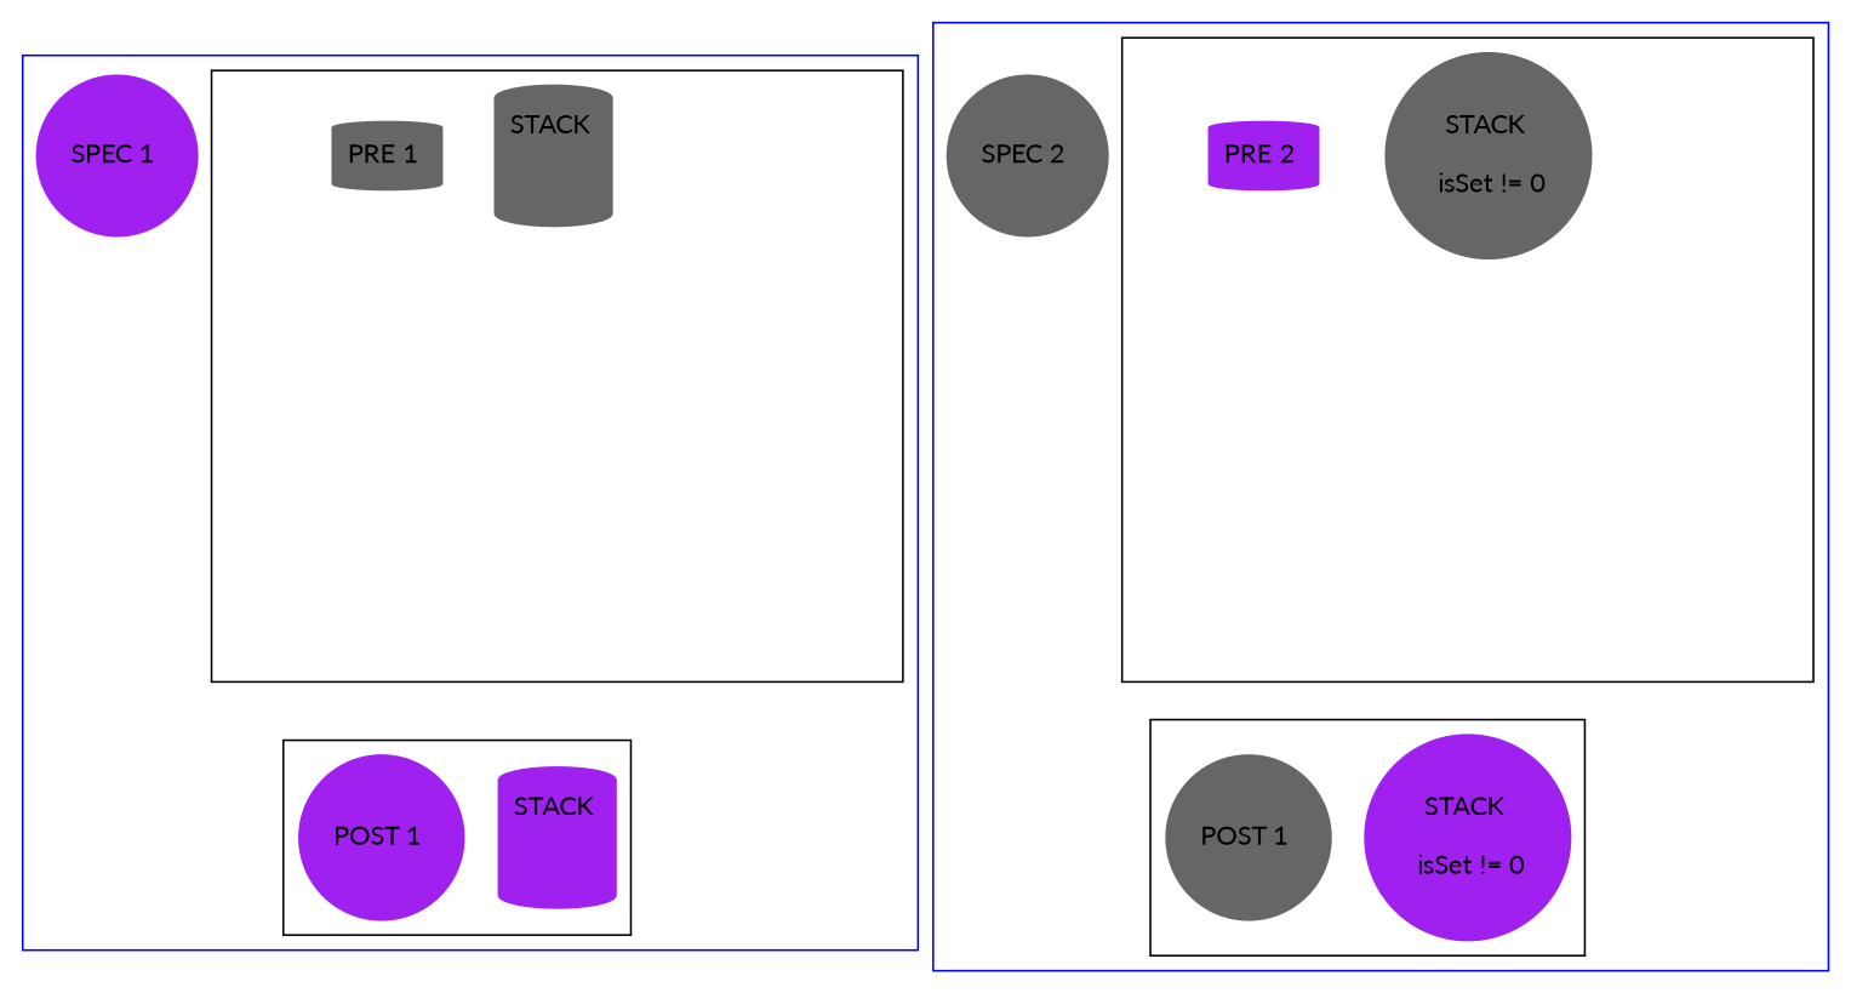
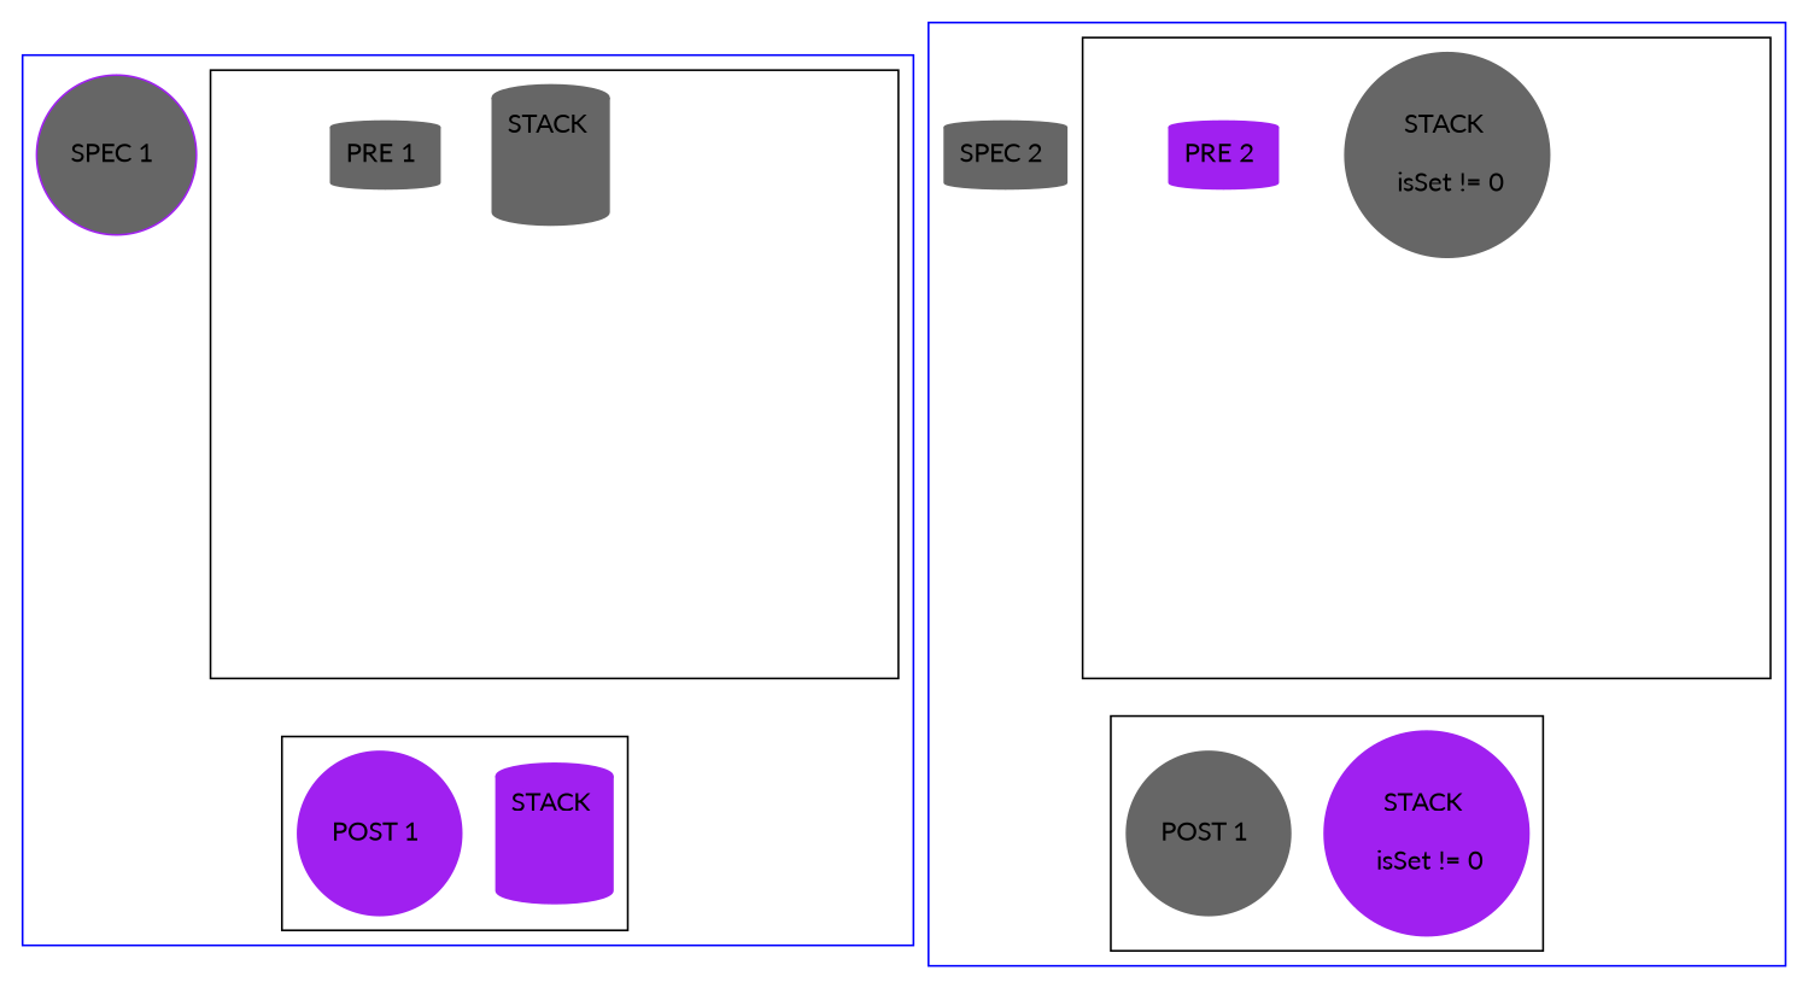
  digraph {
    compound=true
    fontname=Lato
    node [fontname=Lato shape=box style=invis]
    edge [fontname=Lato style=invis]
    n1 [color=gray40 label="STACK \n\n " shape=cylinder style=filled]
    inv_11
    inv_12
    inv_13
    inv_14
    inv_111
    inv_1111
    inv_122
    inv_1222
    inv_133
    inv_1333
    inv_144
    inv_1444
    n14 [color=gray40 label="PRE 1 " shape=cylinder style=filled]
    n15 [color=purple label="STACK \n\n " shape=cylinder style=filled]
    n16 [color=purple label="POST 1 " shape=circle style=filled]
-   n17 [color=purple label="SPEC 1 " shape=circle style=filled]
+   n17 [color=purple label="SPEC 1 " shape=circle style=filled fillcolor=gray40]
    n18 [color=gray40 label="STACK \n\n isSet != 0" shape=circle style=filled]
    inv_21
    inv_22
    inv_23
    inv_24
    inv_211
    inv_2111
    inv_222
    inv_2222
    inv_233
    inv_2333
    inv_244
    inv_2444
    n31 [color=purple label="PRE 2 " shape=cylinder style=filled]
    n32 [color=purple label="STACK \n\n isSet != 0" shape=circle style=filled]
    n33 [color=gray40 label="POST 1 " shape=circle style=filled]
-   n34 [color=gray40 label="SPEC 2 " shape=circle style=filled]
+   n34 [color=gray40 label="SPEC 2 " shape=cylinder style=filled]
    subgraph cluster_1 {
      color=blue
      n17
      subgraph cluster_2 {
        color=black
        n14
        subgraph sub_3 {
          color=black
          n1
          inv_11
          inv_12
          inv_13
          inv_14
          inv_111
          inv_1111
          inv_122
          inv_1222
          inv_133
          inv_1333
          inv_144
          inv_1444
        }
      }
      subgraph cluster_4 {
        color=black
        n16
        subgraph sub_5 {
          color=black
          n15
        }
      }
    }
    subgraph cluster_6 {
      color=blue
      n34
      subgraph cluster_7 {
        color=black
        n31
        subgraph sub_8 {
          color=black
          n18
          inv_21
          inv_22
          inv_23
          inv_24
          inv_211
          inv_2111
          inv_222
          inv_2222
          inv_233
          inv_2333
          inv_244
          inv_2444
        }
      }
      subgraph cluster_9 {
        color=black
        n33
        subgraph sub_10 {
          color=black
          n32
        }
      }
    }
    n1 -> inv_11
    n1 -> inv_12
    n1 -> inv_13
    n1 -> inv_14
    inv_11 -> inv_111
    inv_12 -> inv_122
    inv_13 -> inv_133
    inv_14 -> inv_144
    inv_111 -> inv_1111
    inv_1111 -> n15
    inv_122 -> inv_1222
    inv_1222 -> n15
    inv_133 -> inv_1333
    inv_1333 -> n15
    inv_144 -> inv_1444
    inv_1444 -> n15
    n18 -> inv_21
    n18 -> inv_22
    n18 -> inv_23
    n18 -> inv_24
    inv_21 -> inv_211
    inv_22 -> inv_222
    inv_23 -> inv_233
    inv_24 -> inv_244
    inv_211 -> inv_2111
    inv_2111 -> n32
    inv_222 -> inv_2222
    inv_2222 -> n32
    inv_233 -> inv_2333
    inv_2333 -> n32
    inv_244 -> inv_2444
    inv_2444 -> n32
  }
